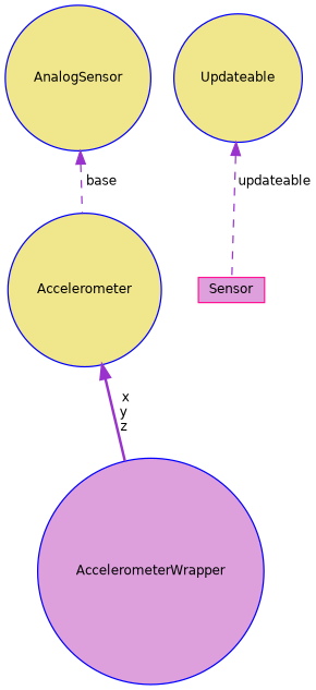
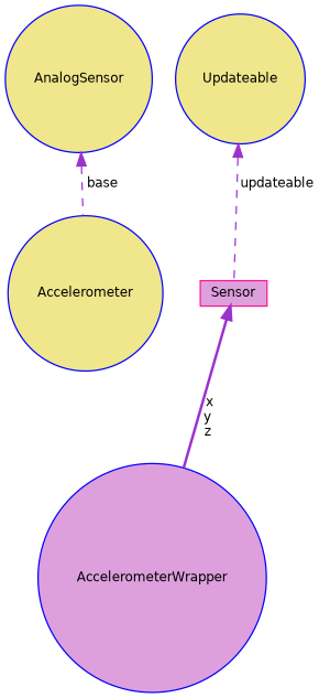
  digraph {
    node [color=blue fillcolor=khaki fontname=Helvetica fontsize=10 shape=circle style=filled]
    edge [color=darkorchid3 dir=back fontname=Helvetica fontsize=10 labelfontname=Helvetica labelfontsize=10 style=dashed]
    n1 [fillcolor=plum fontcolor=black height=0.2 label=AccelerometerWrapper width=0.4]
    n2 [height=0.2 label=Accelerometer width=0.4]
    n3 [height=0.2 label=AnalogSensor width=0.4]
    n4 [color=deeppink fillcolor=plum height=0.2 label=Sensor shape=box width=0.4]
    n5 [height=0.2 label=Updateable width=0.4]
-   n2 -> n1 [label=" x\ny\nz" style=bold]
+   n4 -> n1 [label=" x\ny\nz" style=bold]
    n3 -> n2 [label=" base"]
    n5 -> n4 [label=" updateable"]
  }
